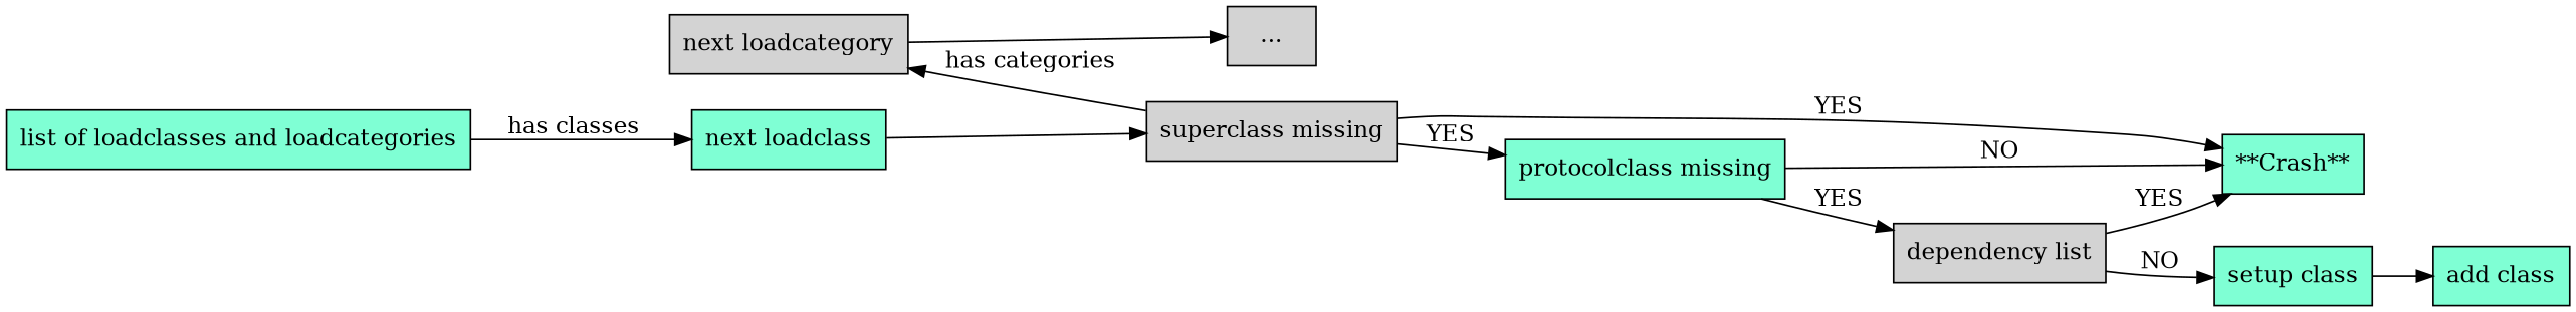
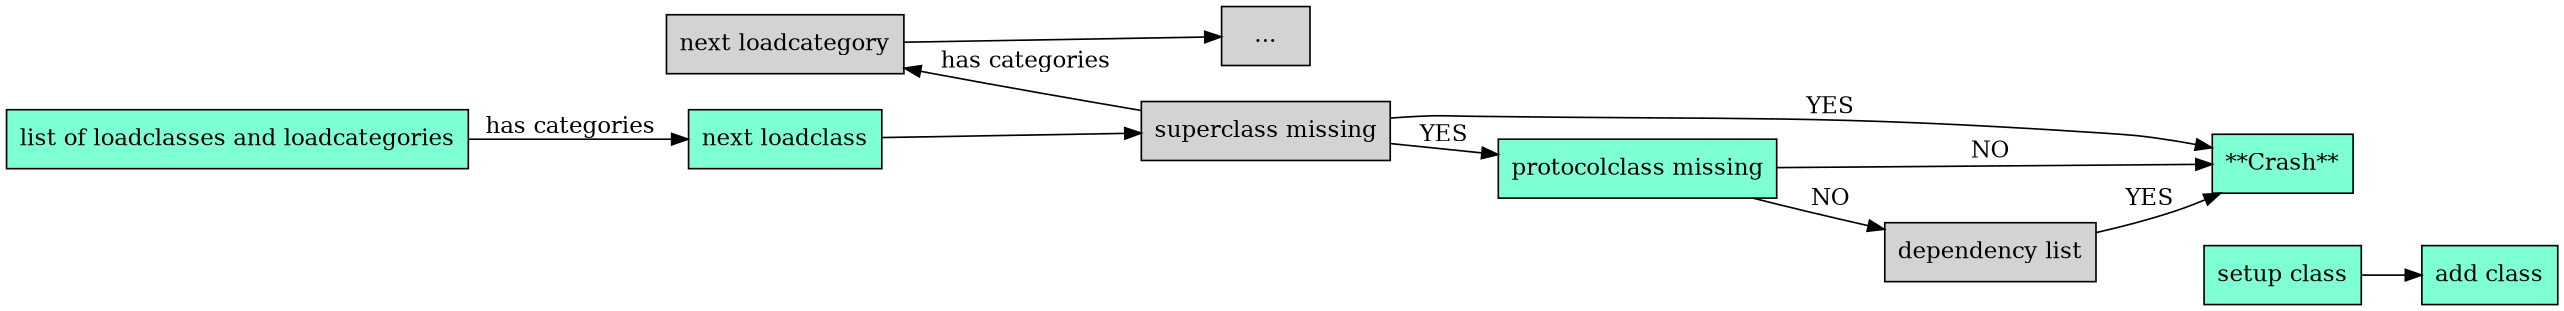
  digraph {
    rankdir=LR
    node [fillcolor=aquamarine shape=box style=filled]
    "next loadclass"
    "next loadcategory" [fillcolor=lightgrey]
    "superclass missing" [fillcolor=lightgrey]
    "..." [fillcolor=lightgrey]
    "list of loadclasses and loadcategories"
    "**Crash**"
    "protocolclass missing"
    n8 [fillcolor=lightgrey label="dependency list"]
    "setup class"
    "add class"
    subgraph sub_1 {
      rank=same
      "next loadclass"
      "next loadcategory"
    }
    "next loadclass" -> "superclass missing"
    "next loadcategory" -> "..."
    "superclass missing" -> "next loadcategory" [label=" has categories"]
    "superclass missing" -> "**Crash**" [label=YES]
    "superclass missing" -> "protocolclass missing" [label=YES]
-   "list of loadclasses and loadcategories" -> "next loadclass" [label=" has classes"]
+   "list of loadclasses and loadcategories" -> "next loadclass" [label=" has categories"]
    "protocolclass missing" -> "**Crash**" [label=NO]
-   "protocolclass missing" -> n8 [label=YES]
+   "protocolclass missing" -> n8 [label=NO]
    n8 -> "**Crash**" [label=YES]
-   n8 -> "setup class" [label=NO]
    "setup class" -> "add class"
  }
